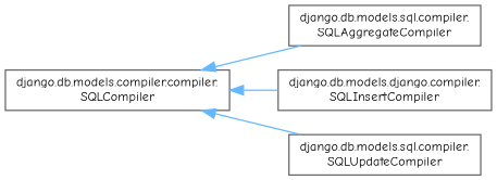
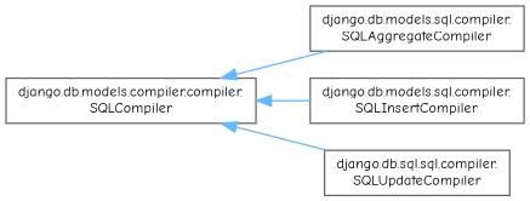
  digraph {
    fontname="Comic Neue"
    rankdir=LR
    node [color=grey40 fillcolor=white fontname="Comic Neue" fontsize=10 shape=box style=filled]
    edge [color=steelblue1 dir=back fontname="Comic Neue" fontsize=10 labelfontname=Helvetica labelfontsize=10 style=solid]
    n1 [height=0.2 label="django.db.models.compiler.compiler.\lSQLCompiler" width=0.4]
    n2 [height=0.2 label="django.db.models.sql.compiler.\lSQLAggregateCompiler" width=0.4]
-   n3 [height=0.2 label="django.db.models.django.compiler.\lSQLInsertCompiler" width=0.4]
-   n4 [height=0.2 label="django.db.models.sql.compiler.\lSQLUpdateCompiler" width=0.4]
+   n3 [height=0.2 label="django.db.models.sql.compiler.\lSQLInsertCompiler" width=0.4]
+   n4 [height=0.2 label="django.db.sql.sql.compiler.\lSQLUpdateCompiler" width=0.4]
    n1 -> n2
    n1 -> n3
    n1 -> n4
  }
